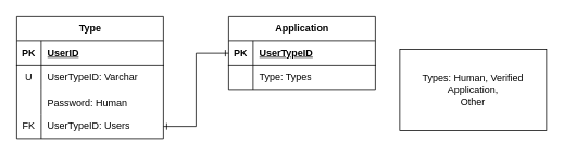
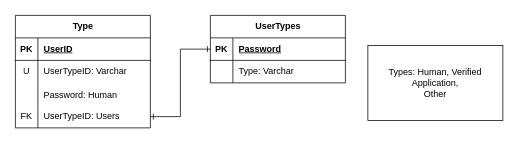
  <mxCell id="0" />
  <mxCell id="1" parent="0" />
  <mxCell id="2" value="Type" style="shape=table;startSize=30;container=1;collapsible=1;childLayout=tableLayout;fixedRows=1;rowLines=0;fontStyle=1;align=center;resizeLast=1;html=1;" vertex="1" parent="1"><mxGeometry x="20" y="20" width="180" height="150" as="geometry" /></mxCell>
  <mxCell id="3" value="" style="shape=tableRow;horizontal=0;startSize=0;swimlaneHead=0;swimlaneBody=0;fillColor=none;collapsible=0;dropTarget=0;points=[[0,0.5],[1,0.5]];portConstraint=eastwest;top=0;left=0;right=0;bottom=1;" vertex="1" parent="2"><mxGeometry y="30" width="180" height="30" as="geometry" /></mxCell>
  <mxCell id="4" value="PK" style="shape=partialRectangle;connectable=0;fillColor=none;top=0;left=0;bottom=0;right=0;fontStyle=1;overflow=hidden;whiteSpace=wrap;html=1;" vertex="1" parent="3"><mxGeometry width="30" height="30" as="geometry"><mxRectangle width="30" height="30" as="alternateBounds" /></mxGeometry></mxCell>
  <mxCell id="5" value="UserID" style="shape=partialRectangle;connectable=0;fillColor=none;top=0;left=0;bottom=0;right=0;align=left;spacingLeft=6;fontStyle=5;overflow=hidden;whiteSpace=wrap;html=1;" vertex="1" parent="3"><mxGeometry x="30" width="150" height="30" as="geometry"><mxRectangle width="150" height="30" as="alternateBounds" /></mxGeometry></mxCell>
  <mxCell id="6" value="" style="shape=tableRow;horizontal=0;startSize=0;swimlaneHead=0;swimlaneBody=0;fillColor=none;collapsible=0;dropTarget=0;points=[[0,0.5],[1,0.5]];portConstraint=eastwest;top=0;left=0;right=0;bottom=0;" vertex="1" parent="2"><mxGeometry y="60" width="180" height="30" as="geometry" /></mxCell>
  <mxCell id="7" value="U" style="shape=partialRectangle;connectable=0;fillColor=none;top=0;left=0;bottom=0;right=0;editable=1;overflow=hidden;whiteSpace=wrap;html=1;" vertex="1" parent="6"><mxGeometry width="30" height="30" as="geometry"><mxRectangle width="30" height="30" as="alternateBounds" /></mxGeometry></mxCell>
  <mxCell id="8" value="UserTypeID: Varchar" style="shape=partialRectangle;connectable=0;fillColor=none;top=0;left=0;bottom=0;right=0;align=left;spacingLeft=6;overflow=hidden;whiteSpace=wrap;html=1;" vertex="1" parent="6"><mxGeometry x="30" width="150" height="30" as="geometry"><mxRectangle width="150" height="30" as="alternateBounds" /></mxGeometry></mxCell>
  <mxCell id="9" value="" style="shape=tableRow;horizontal=0;startSize=0;swimlaneHead=0;swimlaneBody=0;fillColor=none;collapsible=0;dropTarget=0;points=[[0,0.5],[1,0.5]];portConstraint=eastwest;top=0;left=0;right=0;bottom=0;" vertex="1" parent="2"><mxGeometry y="90" width="180" height="30" as="geometry" /></mxCell>
  <mxCell id="10" value="" style="shape=partialRectangle;connectable=0;fillColor=none;top=0;left=0;bottom=0;right=0;editable=1;overflow=hidden;" vertex="1" parent="9"><mxGeometry width="30" height="30" as="geometry"><mxRectangle width="30" height="30" as="alternateBounds" /></mxGeometry></mxCell>
  <mxCell id="11" value="Password: Human" style="shape=partialRectangle;connectable=0;fillColor=none;top=0;left=0;bottom=0;right=0;align=left;spacingLeft=6;overflow=hidden;" vertex="1" parent="9"><mxGeometry x="30" width="150" height="30" as="geometry"><mxRectangle width="150" height="30" as="alternateBounds" /></mxGeometry></mxCell>
  <mxCell id="12" value="" style="shape=tableRow;horizontal=0;startSize=0;swimlaneHead=0;swimlaneBody=0;fillColor=none;collapsible=0;dropTarget=0;points=[[0,0.5],[1,0.5]];portConstraint=eastwest;top=0;left=0;right=0;bottom=0;" vertex="1" parent="2"><mxGeometry y="120" width="180" height="30" as="geometry" /></mxCell>
  <mxCell id="13" value="FK" style="shape=partialRectangle;connectable=0;fillColor=none;top=0;left=0;bottom=0;right=0;editable=1;overflow=hidden;whiteSpace=wrap;html=1;" vertex="1" parent="12"><mxGeometry width="30" height="30" as="geometry"><mxRectangle width="30" height="30" as="alternateBounds" /></mxGeometry></mxCell>
  <mxCell id="14" value="UserTypeID: Users" style="shape=partialRectangle;connectable=0;fillColor=none;top=0;left=0;bottom=0;right=0;align=left;spacingLeft=6;overflow=hidden;whiteSpace=wrap;html=1;" vertex="1" parent="12"><mxGeometry x="30" width="150" height="30" as="geometry"><mxRectangle width="150" height="30" as="alternateBounds" /></mxGeometry></mxCell>
- <mxCell id="15" value="Application" style="shape=table;startSize=30;container=1;collapsible=1;childLayout=tableLayout;fixedRows=1;rowLines=0;fontStyle=1;align=center;resizeLast=1;html=1;" vertex="1" parent="1"><mxGeometry x="280" y="20" width="180" height="90" as="geometry" /></mxCell>
+ <mxCell id="15" value="UserTypes" style="shape=table;startSize=30;container=1;collapsible=1;childLayout=tableLayout;fixedRows=1;rowLines=0;fontStyle=1;align=center;resizeLast=1;html=1;" vertex="1" parent="1"><mxGeometry x="280" y="20" width="180" height="90" as="geometry" /></mxCell>
  <mxCell id="16" value="" style="shape=tableRow;horizontal=0;startSize=0;swimlaneHead=0;swimlaneBody=0;fillColor=none;collapsible=0;dropTarget=0;points=[[0,0.5],[1,0.5]];portConstraint=eastwest;top=0;left=0;right=0;bottom=1;" vertex="1" parent="15"><mxGeometry y="30" width="180" height="30" as="geometry" /></mxCell>
  <mxCell id="17" value="PK" style="shape=partialRectangle;connectable=0;fillColor=none;top=0;left=0;bottom=0;right=0;fontStyle=1;overflow=hidden;whiteSpace=wrap;html=1;" vertex="1" parent="16"><mxGeometry width="30" height="30" as="geometry"><mxRectangle width="30" height="30" as="alternateBounds" /></mxGeometry></mxCell>
- <mxCell id="18" value="UserTypeID" style="shape=partialRectangle;connectable=0;fillColor=none;top=0;left=0;bottom=0;right=0;align=left;spacingLeft=6;fontStyle=5;overflow=hidden;whiteSpace=wrap;html=1;" vertex="1" parent="16"><mxGeometry x="30" width="150" height="30" as="geometry"><mxRectangle width="150" height="30" as="alternateBounds" /></mxGeometry></mxCell>
+ <mxCell id="18" value="Password" style="shape=partialRectangle;connectable=0;fillColor=none;top=0;left=0;bottom=0;right=0;align=left;spacingLeft=6;fontStyle=5;overflow=hidden;whiteSpace=wrap;html=1;" vertex="1" parent="16"><mxGeometry x="30" width="150" height="30" as="geometry"><mxRectangle width="150" height="30" as="alternateBounds" /></mxGeometry></mxCell>
  <mxCell id="19" value="" style="shape=tableRow;horizontal=0;startSize=0;swimlaneHead=0;swimlaneBody=0;fillColor=none;collapsible=0;dropTarget=0;points=[[0,0.5],[1,0.5]];portConstraint=eastwest;top=0;left=0;right=0;bottom=0;" vertex="1" parent="15"><mxGeometry y="60" width="180" height="30" as="geometry" /></mxCell>
  <mxCell id="20" value="" style="shape=partialRectangle;connectable=0;fillColor=none;top=0;left=0;bottom=0;right=0;editable=1;overflow=hidden;whiteSpace=wrap;html=1;" vertex="1" parent="19"><mxGeometry width="30" height="30" as="geometry"><mxRectangle width="30" height="30" as="alternateBounds" /></mxGeometry></mxCell>
- <mxCell id="21" value="Type: Types" style="shape=partialRectangle;connectable=0;fillColor=none;top=0;left=0;bottom=0;right=0;align=left;spacingLeft=6;overflow=hidden;whiteSpace=wrap;html=1;" vertex="1" parent="19"><mxGeometry x="30" width="150" height="30" as="geometry"><mxRectangle width="150" height="30" as="alternateBounds" /></mxGeometry></mxCell>
+ <mxCell id="21" value="Type: Varchar" style="shape=partialRectangle;connectable=0;fillColor=none;top=0;left=0;bottom=0;right=0;align=left;spacingLeft=6;overflow=hidden;whiteSpace=wrap;html=1;" vertex="1" parent="19"><mxGeometry x="30" width="150" height="30" as="geometry"><mxRectangle width="150" height="30" as="alternateBounds" /></mxGeometry></mxCell>
  <mxCell id="22" style="edgeStyle=orthogonalEdgeStyle;rounded=0;orthogonalLoop=1;jettySize=auto;html=1;entryX=0;entryY=0.5;entryDx=0;entryDy=0;startArrow=ERone;startFill=0;endArrow=ERone;endFill=0;" edge="1" parent="1" source="12" target="16"><mxGeometry relative="1" as="geometry" /></mxCell>
  <mxCell id="23" value="Types: Human, Verified Application,&lt;div&gt;Other&lt;/div&gt;" style="rounded=0;whiteSpace=wrap;html=1;" vertex="1" parent="1"><mxGeometry x="490" y="60" width="180" height="100" as="geometry" /></mxCell>
